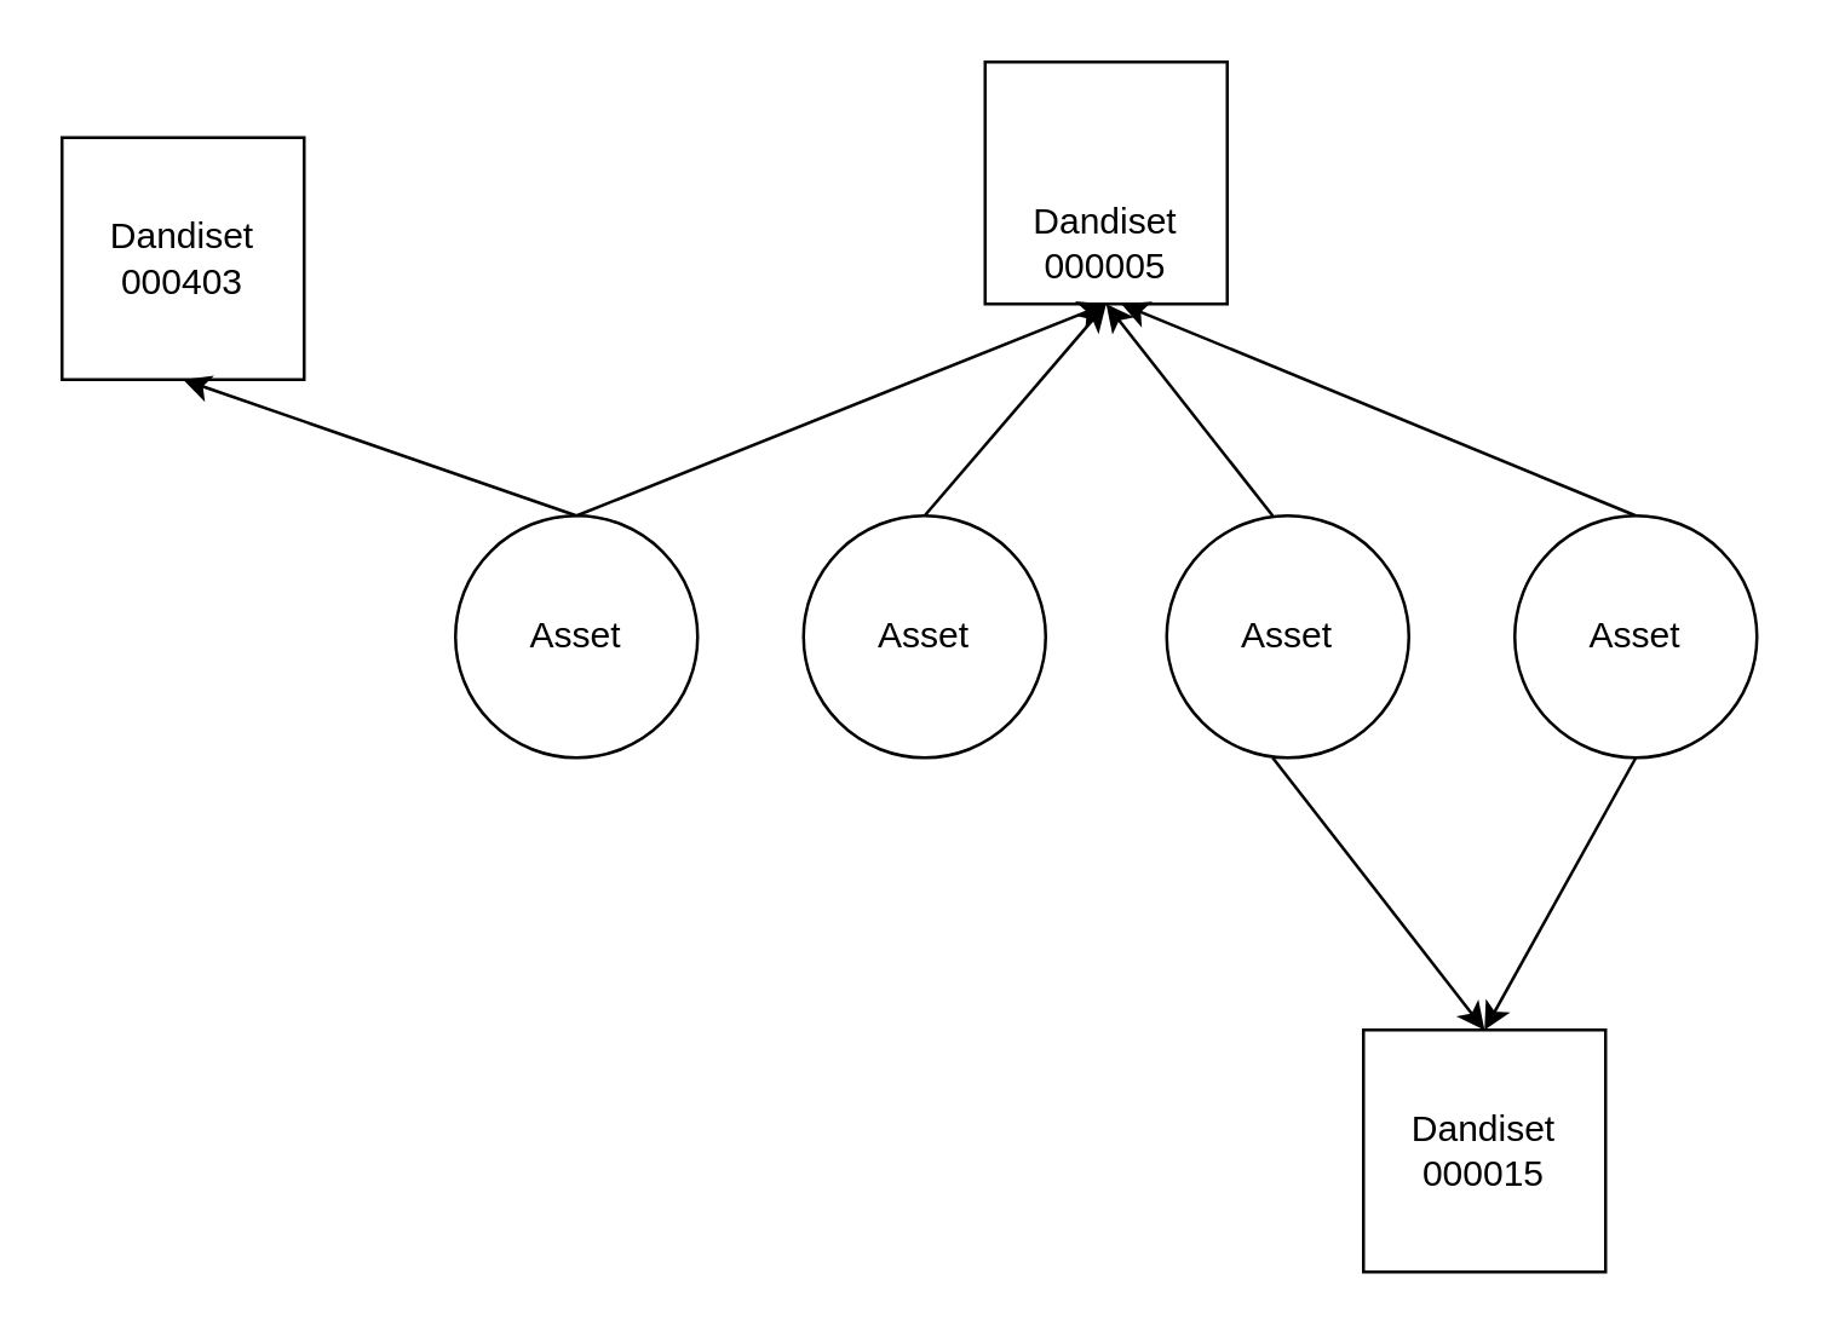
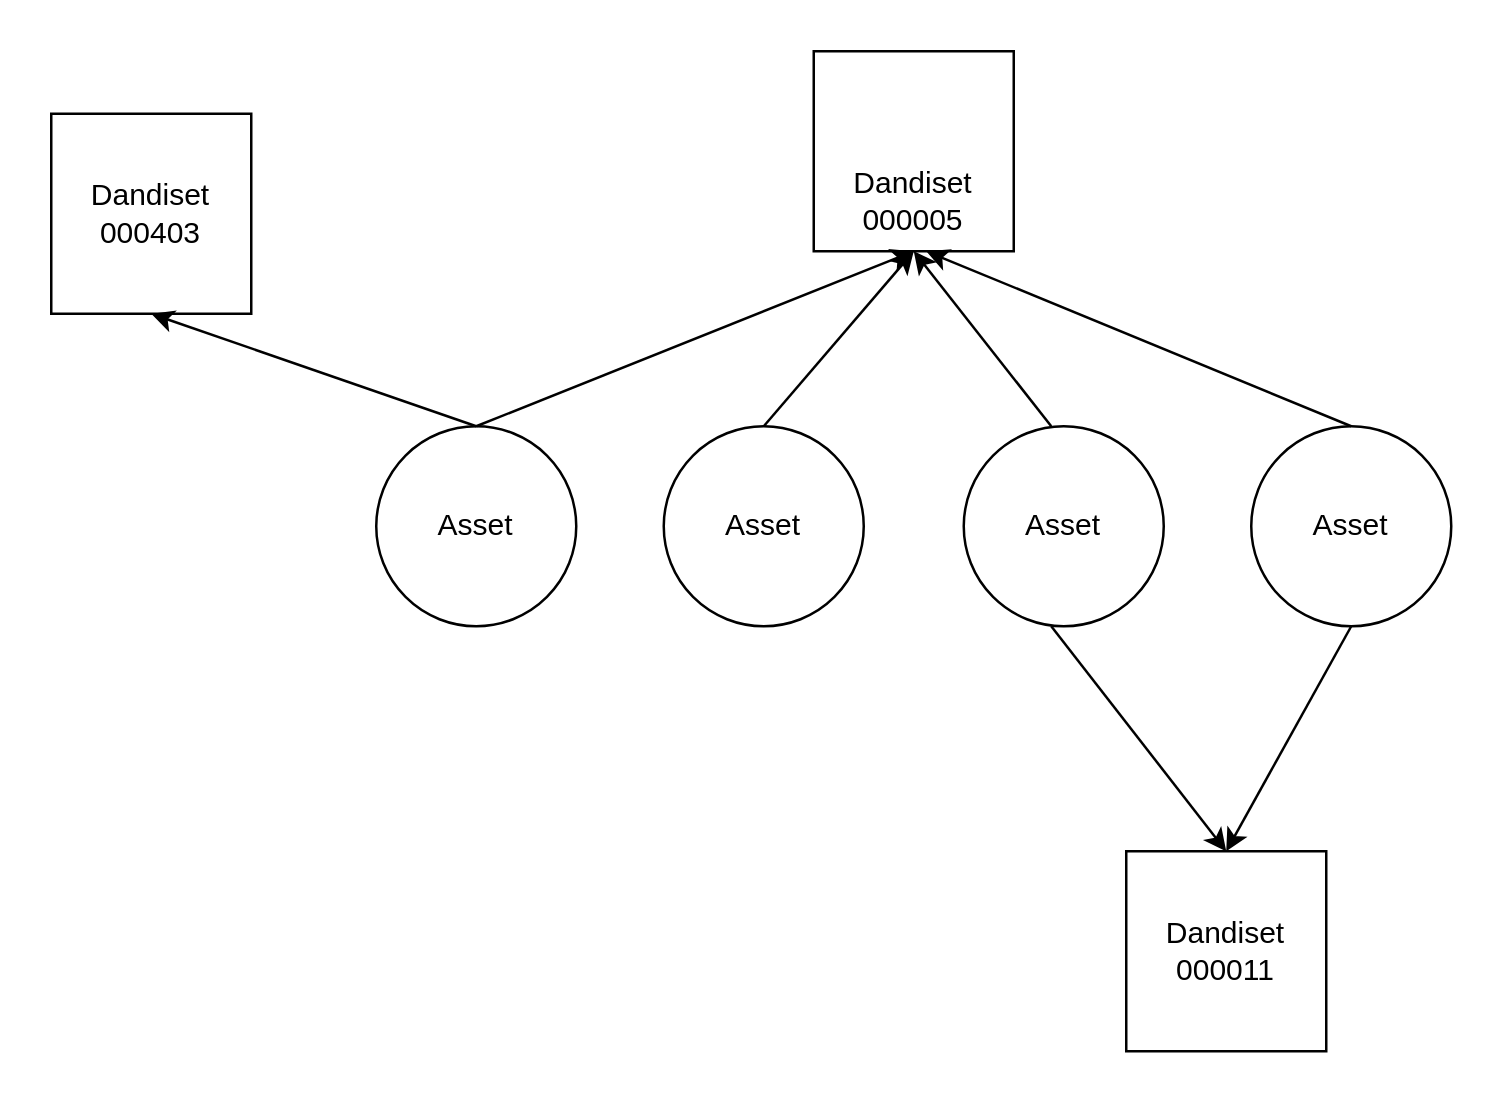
  <mxCell id="0" />
  <mxCell id="1" parent="0" />
  <mxCell id="2" value="" style="whiteSpace=wrap;html=1;aspect=fixed;" parent="1" vertex="1"><mxGeometry x="325" y="20" width="80" height="80" as="geometry" /></mxCell>
  <mxCell id="3" value="Dandiset 000005" style="text;html=1;align=center;verticalAlign=middle;whiteSpace=wrap;rounded=0;" parent="1" vertex="1"><mxGeometry x="335" y="65" width="60" height="30" as="geometry" /></mxCell>
  <mxCell id="4" value="" style="ellipse;whiteSpace=wrap;html=1;aspect=fixed;" parent="1" vertex="1"><mxGeometry x="150" y="170" width="80" height="80" as="geometry" /></mxCell>
  <mxCell id="5" value="Asset" style="text;html=1;align=center;verticalAlign=middle;whiteSpace=wrap;rounded=0;" parent="1" vertex="1"><mxGeometry x="160" y="195" width="60" height="30" as="geometry" /></mxCell>
  <mxCell id="6" value="" style="ellipse;whiteSpace=wrap;html=1;aspect=fixed;" parent="1" vertex="1"><mxGeometry x="265" y="170" width="80" height="80" as="geometry" /></mxCell>
  <mxCell id="7" value="Asset" style="text;html=1;align=center;verticalAlign=middle;whiteSpace=wrap;rounded=0;" parent="1" vertex="1"><mxGeometry x="275" y="195" width="60" height="30" as="geometry" /></mxCell>
  <mxCell id="8" value="" style="ellipse;whiteSpace=wrap;html=1;aspect=fixed;" parent="1" vertex="1"><mxGeometry x="385" y="170" width="80" height="80" as="geometry" /></mxCell>
  <mxCell id="9" value="Asset" style="text;html=1;align=center;verticalAlign=middle;whiteSpace=wrap;rounded=0;" parent="1" vertex="1"><mxGeometry x="395" y="195" width="60" height="30" as="geometry" /></mxCell>
  <mxCell id="10" value="" style="ellipse;whiteSpace=wrap;html=1;aspect=fixed;" parent="1" vertex="1"><mxGeometry x="500" y="170" width="80" height="80" as="geometry" /></mxCell>
  <mxCell id="11" value="Asset" style="text;html=1;align=center;verticalAlign=middle;whiteSpace=wrap;rounded=0;" parent="1" vertex="1"><mxGeometry x="510" y="195" width="60" height="30" as="geometry" /></mxCell>
  <mxCell id="12" value="" style="endArrow=classic;html=1;rounded=0;entryX=0.5;entryY=1;entryDx=0;entryDy=0;" parent="1" target="2" edge="1"><mxGeometry width="50" height="50" relative="1" as="geometry"><mxPoint x="190" y="170" as="sourcePoint" /><mxPoint x="240" y="120" as="targetPoint" /></mxGeometry></mxCell>
  <mxCell id="13" value="" style="endArrow=classic;html=1;rounded=0;entryX=0.5;entryY=1;entryDx=0;entryDy=0;" parent="1" target="2" edge="1"><mxGeometry width="50" height="50" relative="1" as="geometry"><mxPoint x="305" y="170" as="sourcePoint" /><mxPoint x="355" y="120" as="targetPoint" /></mxGeometry></mxCell>
  <mxCell id="14" value="" style="endArrow=classic;html=1;rounded=0;entryX=0.5;entryY=1;entryDx=0;entryDy=0;" parent="1" target="2" edge="1"><mxGeometry width="50" height="50" relative="1" as="geometry"><mxPoint x="420" y="170" as="sourcePoint" /><mxPoint x="470" y="120" as="targetPoint" /></mxGeometry></mxCell>
  <mxCell id="15" value="" style="endArrow=classic;html=1;rounded=0;" parent="1" edge="1"><mxGeometry width="50" height="50" relative="1" as="geometry"><mxPoint x="540" y="170" as="sourcePoint" /><mxPoint x="370" y="100" as="targetPoint" /></mxGeometry></mxCell>
  <mxCell id="16" value="" style="whiteSpace=wrap;html=1;aspect=fixed;" vertex="1" parent="1"><mxGeometry x="450" y="340" width="80" height="80" as="geometry" /></mxCell>
- <mxCell id="17" value="Dandiset 000015" style="text;html=1;align=center;verticalAlign=middle;whiteSpace=wrap;rounded=0;" vertex="1" parent="1"><mxGeometry x="460" y="365" width="60" height="30" as="geometry" /></mxCell>
+ <mxCell id="17" value="Dandiset 000011" style="text;html=1;align=center;verticalAlign=middle;whiteSpace=wrap;rounded=0;" vertex="1" parent="1"><mxGeometry x="460" y="365" width="60" height="30" as="geometry" /></mxCell>
  <mxCell id="18" value="" style="whiteSpace=wrap;html=1;aspect=fixed;" vertex="1" parent="1"><mxGeometry x="20" y="45" width="80" height="80" as="geometry" /></mxCell>
  <mxCell id="19" value="Dandiset 000403" style="text;html=1;align=center;verticalAlign=middle;whiteSpace=wrap;rounded=0;" vertex="1" parent="1"><mxGeometry x="30" y="70" width="60" height="30" as="geometry" /></mxCell>
  <mxCell id="20" value="" style="endArrow=classic;html=1;rounded=0;entryX=0.5;entryY=1;entryDx=0;entryDy=0;" edge="1" parent="1" target="18"><mxGeometry width="50" height="50" relative="1" as="geometry"><mxPoint x="190" y="170" as="sourcePoint" /><mxPoint x="240" y="120" as="targetPoint" /></mxGeometry></mxCell>
  <mxCell id="21" value="" style="endArrow=classic;html=1;rounded=0;entryX=0.5;entryY=0;entryDx=0;entryDy=0;" edge="1" parent="1" target="16"><mxGeometry width="50" height="50" relative="1" as="geometry"><mxPoint x="420" y="250" as="sourcePoint" /><mxPoint x="470" y="200" as="targetPoint" /></mxGeometry></mxCell>
  <mxCell id="22" value="" style="endArrow=classic;html=1;rounded=0;entryX=0.5;entryY=0;entryDx=0;entryDy=0;" edge="1" parent="1" target="16"><mxGeometry width="50" height="50" relative="1" as="geometry"><mxPoint x="540" y="250" as="sourcePoint" /><mxPoint x="590" y="200" as="targetPoint" /></mxGeometry></mxCell>
